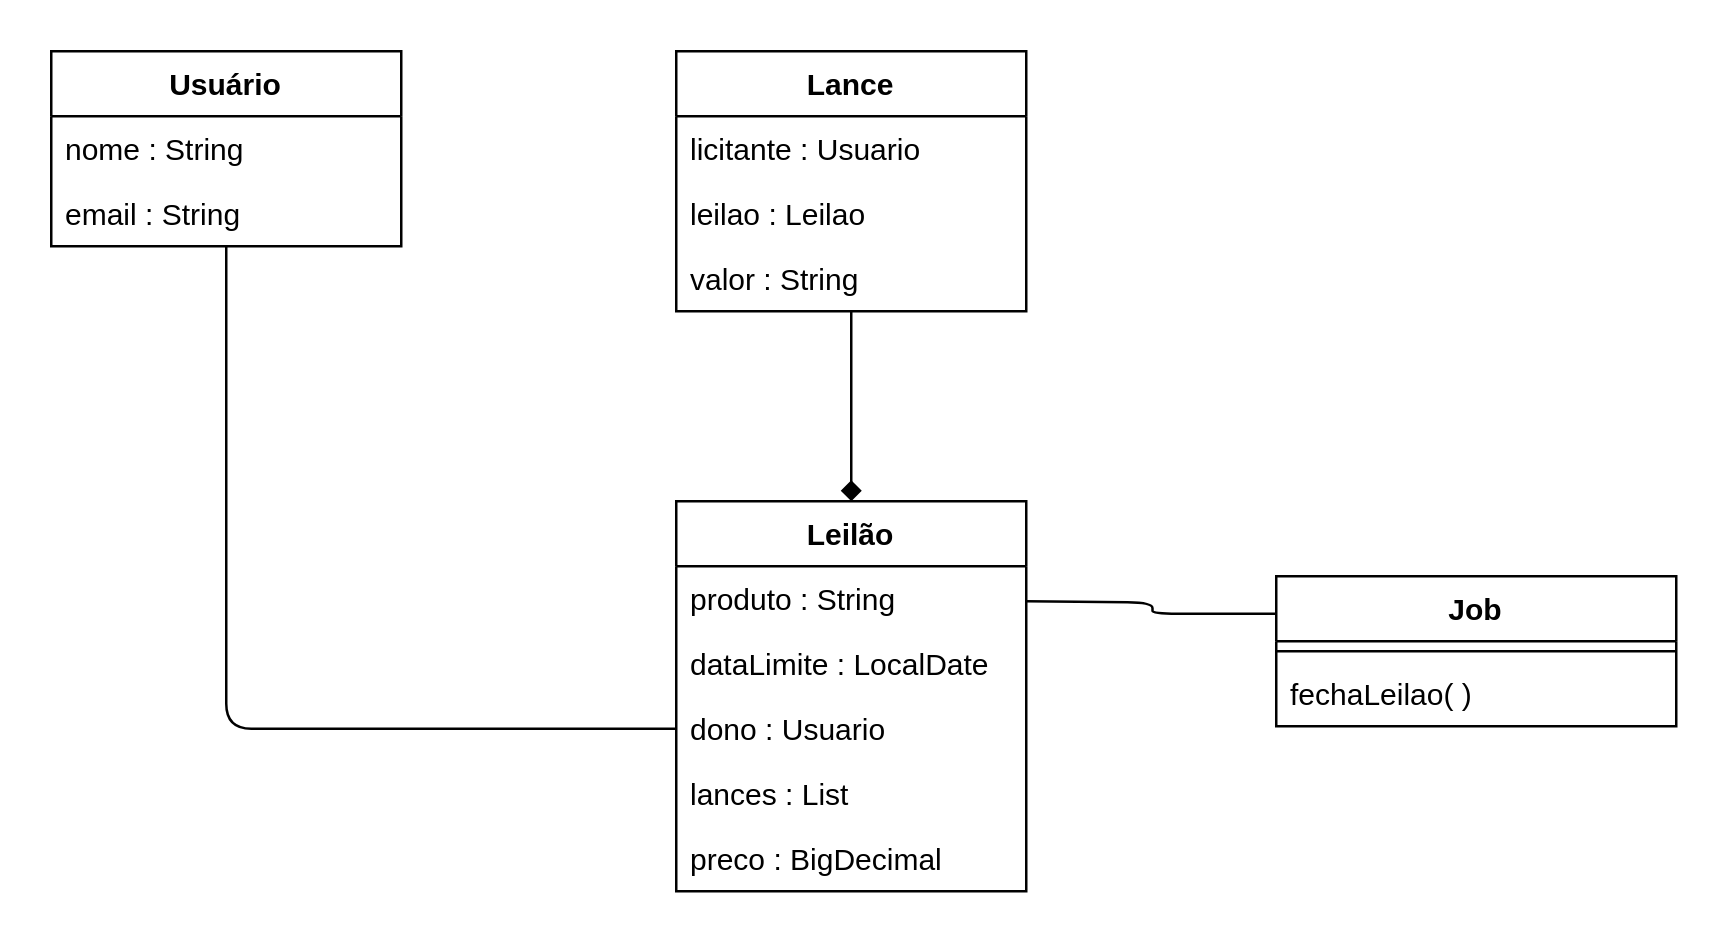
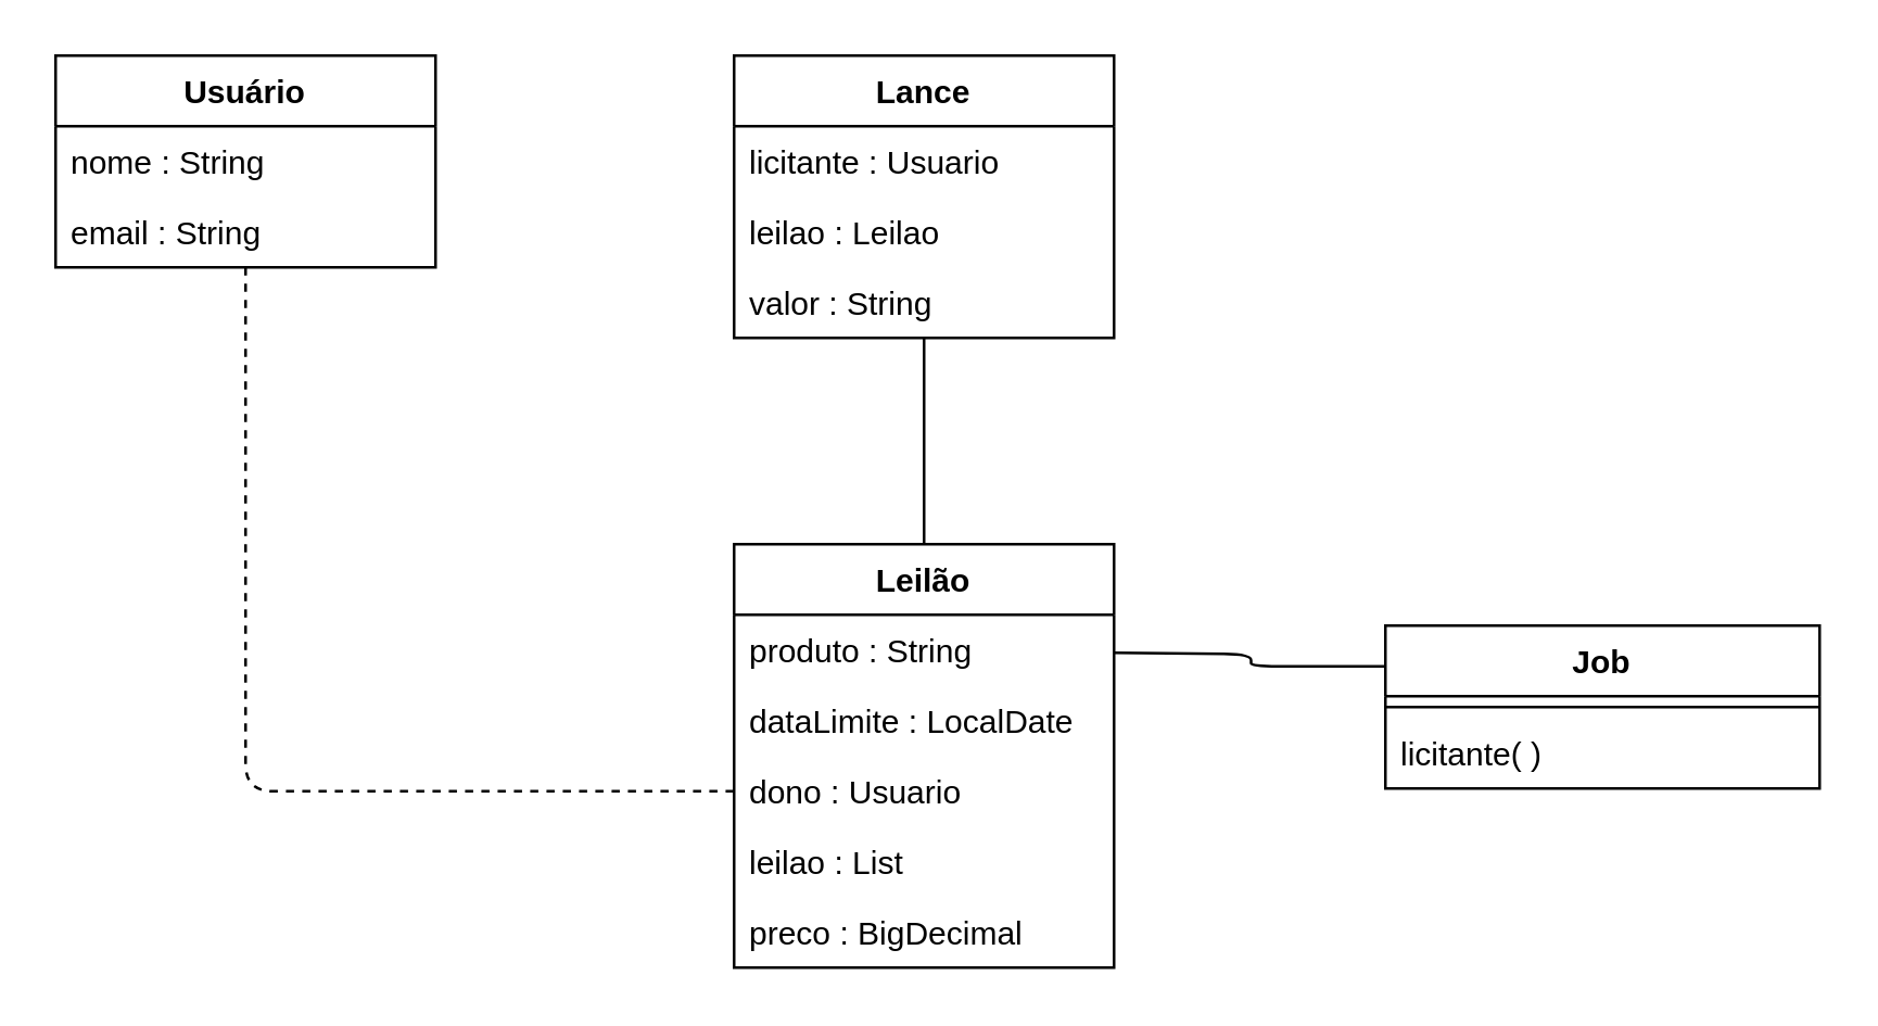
  <mxCell id="0" />
  <mxCell id="1" parent="0" />
  <mxCell id="2" value="Leilão" style="swimlane;fontStyle=1;childLayout=stackLayout;horizontal=1;startSize=26;fillColor=none;horizontalStack=0;resizeParent=1;resizeParentMax=0;resizeLast=0;collapsible=1;marginBottom=0;" vertex="1" parent="1"><mxGeometry x="270" y="200" width="140" height="156" as="geometry" /></mxCell>
  <mxCell id="3" value="produto : String" style="text;strokeColor=none;fillColor=none;align=left;verticalAlign=top;spacingLeft=4;spacingRight=4;overflow=hidden;rotatable=0;points=[[0,0.5],[1,0.5]];portConstraint=eastwest;" vertex="1" parent="2"><mxGeometry y="26" width="140" height="26" as="geometry" /></mxCell>
  <mxCell id="4" value="dataLimite : LocalDate" style="text;strokeColor=none;fillColor=none;align=left;verticalAlign=top;spacingLeft=4;spacingRight=4;overflow=hidden;rotatable=0;points=[[0,0.5],[1,0.5]];portConstraint=eastwest;" vertex="1" parent="2"><mxGeometry y="52" width="140" height="26" as="geometry" /></mxCell>
  <mxCell id="5" value="dono : Usuario" style="text;strokeColor=none;fillColor=none;align=left;verticalAlign=top;spacingLeft=4;spacingRight=4;overflow=hidden;rotatable=0;points=[[0,0.5],[1,0.5]];portConstraint=eastwest;" vertex="1" parent="2"><mxGeometry y="78" width="140" height="26" as="geometry" /></mxCell>
- <mxCell id="6" value="lances : List" style="text;strokeColor=none;fillColor=none;align=left;verticalAlign=top;spacingLeft=4;spacingRight=4;overflow=hidden;rotatable=0;points=[[0,0.5],[1,0.5]];portConstraint=eastwest;" vertex="1" parent="2"><mxGeometry y="104" width="140" height="26" as="geometry" /></mxCell>
+ <mxCell id="6" value="leilao : List" style="text;strokeColor=none;fillColor=none;align=left;verticalAlign=top;spacingLeft=4;spacingRight=4;overflow=hidden;rotatable=0;points=[[0,0.5],[1,0.5]];portConstraint=eastwest;" vertex="1" parent="2"><mxGeometry y="104" width="140" height="26" as="geometry" /></mxCell>
  <mxCell id="7" value="preco : BigDecimal" style="text;strokeColor=none;fillColor=none;align=left;verticalAlign=top;spacingLeft=4;spacingRight=4;overflow=hidden;rotatable=0;points=[[0,0.5],[1,0.5]];portConstraint=eastwest;" vertex="1" parent="2"><mxGeometry y="130" width="140" height="26" as="geometry" /></mxCell>
  <mxCell id="8" value="Usuário" style="swimlane;fontStyle=1;childLayout=stackLayout;horizontal=1;startSize=26;fillColor=none;horizontalStack=0;resizeParent=1;resizeParentMax=0;resizeLast=0;collapsible=1;marginBottom=0;" vertex="1" parent="1"><mxGeometry x="20" y="20" width="140" height="78" as="geometry" /></mxCell>
  <mxCell id="9" value="nome : String" style="text;strokeColor=none;fillColor=none;align=left;verticalAlign=top;spacingLeft=4;spacingRight=4;overflow=hidden;rotatable=0;points=[[0,0.5],[1,0.5]];portConstraint=eastwest;" vertex="1" parent="8"><mxGeometry y="26" width="140" height="26" as="geometry" /></mxCell>
  <mxCell id="10" value="email : String" style="text;strokeColor=none;fillColor=none;align=left;verticalAlign=top;spacingLeft=4;spacingRight=4;overflow=hidden;rotatable=0;points=[[0,0.5],[1,0.5]];portConstraint=eastwest;" vertex="1" parent="8"><mxGeometry y="52" width="140" height="26" as="geometry" /></mxCell>
  <mxCell id="11" value="Lance" style="swimlane;fontStyle=1;childLayout=stackLayout;horizontal=1;startSize=26;fillColor=none;horizontalStack=0;resizeParent=1;resizeParentMax=0;resizeLast=0;collapsible=1;marginBottom=0;" vertex="1" parent="1"><mxGeometry x="270" y="20" width="140" height="104" as="geometry" /></mxCell>
  <mxCell id="12" value="licitante : Usuario" style="text;strokeColor=none;fillColor=none;align=left;verticalAlign=top;spacingLeft=4;spacingRight=4;overflow=hidden;rotatable=0;points=[[0,0.5],[1,0.5]];portConstraint=eastwest;" vertex="1" parent="11"><mxGeometry y="26" width="140" height="26" as="geometry" /></mxCell>
  <mxCell id="13" value="leilao : Leilao" style="text;strokeColor=none;fillColor=none;align=left;verticalAlign=top;spacingLeft=4;spacingRight=4;overflow=hidden;rotatable=0;points=[[0,0.5],[1,0.5]];portConstraint=eastwest;" vertex="1" parent="11"><mxGeometry y="52" width="140" height="26" as="geometry" /></mxCell>
  <mxCell id="14" value="valor : String" style="text;strokeColor=none;fillColor=none;align=left;verticalAlign=top;spacingLeft=4;spacingRight=4;overflow=hidden;rotatable=0;points=[[0,0.5],[1,0.5]];portConstraint=eastwest;" vertex="1" parent="11"><mxGeometry y="78" width="140" height="26" as="geometry" /></mxCell>
- <mxCell id="15" value="" style="endArrow=none;html=1;edgeStyle=orthogonalEdgeStyle;" edge="1" parent="1" source="8" target="5"><mxGeometry relative="1" as="geometry"><mxPoint x="80" y="240" as="sourcePoint" /><mxPoint x="240" y="240" as="targetPoint" /></mxGeometry></mxCell>
- <mxCell id="16" value="" style="endArrow=diamond;html=1;edgeStyle=orthogonalEdgeStyle;entryX=0.5;entryY=0;entryDx=0;entryDy=0;" edge="1" parent="1" source="11" target="2"><mxGeometry relative="1" as="geometry"><mxPoint x="240" y="240" as="sourcePoint" /><mxPoint x="400" y="240" as="targetPoint" /></mxGeometry></mxCell>
+ <mxCell id="15" value="" style="endArrow=none;html=1;edgeStyle=orthogonalEdgeStyle;dashed=1;" edge="1" parent="1" source="8" target="5"><mxGeometry relative="1" as="geometry"><mxPoint x="80" y="240" as="sourcePoint" /><mxPoint x="240" y="240" as="targetPoint" /></mxGeometry></mxCell>
+ <mxCell id="16" value="" style="endArrow=none;html=1;edgeStyle=orthogonalEdgeStyle;entryX=0.5;entryY=0;entryDx=0;entryDy=0;" edge="1" parent="1" source="11" target="2"><mxGeometry relative="1" as="geometry"><mxPoint x="240" y="240" as="sourcePoint" /><mxPoint x="400" y="240" as="targetPoint" /></mxGeometry></mxCell>
  <mxCell id="17" value="Job" style="swimlane;fontStyle=1;align=center;verticalAlign=top;childLayout=stackLayout;horizontal=1;startSize=26;horizontalStack=0;resizeParent=1;resizeParentMax=0;resizeLast=0;collapsible=1;marginBottom=0;" vertex="1" parent="1"><mxGeometry x="510" y="230" width="160" height="60" as="geometry" /></mxCell>
  <mxCell id="18" value="" style="line;strokeWidth=1;fillColor=none;align=left;verticalAlign=middle;spacingTop=-1;spacingLeft=3;spacingRight=3;rotatable=0;labelPosition=right;points=[];portConstraint=eastwest;" vertex="1" parent="17"><mxGeometry y="26" width="160" height="8" as="geometry" /></mxCell>
- <mxCell id="19" value="fechaLeilao( )" style="text;strokeColor=none;fillColor=none;align=left;verticalAlign=top;spacingLeft=4;spacingRight=4;overflow=hidden;rotatable=0;points=[[0,0.5],[1,0.5]];portConstraint=eastwest;" vertex="1" parent="17"><mxGeometry y="34" width="160" height="26" as="geometry" /></mxCell>
+ <mxCell id="19" value="licitante( )" style="text;strokeColor=none;fillColor=none;align=left;verticalAlign=top;spacingLeft=4;spacingRight=4;overflow=hidden;rotatable=0;points=[[0,0.5],[1,0.5]];portConstraint=eastwest;" vertex="1" parent="17"><mxGeometry y="34" width="160" height="26" as="geometry" /></mxCell>
  <mxCell id="20" value="" style="endArrow=none;html=1;edgeStyle=orthogonalEdgeStyle;entryX=0;entryY=0.25;entryDx=0;entryDy=0;" edge="1" parent="1" target="17"><mxGeometry relative="1" as="geometry"><mxPoint x="410" y="240" as="sourcePoint" /><mxPoint x="500" y="240" as="targetPoint" /></mxGeometry></mxCell>
